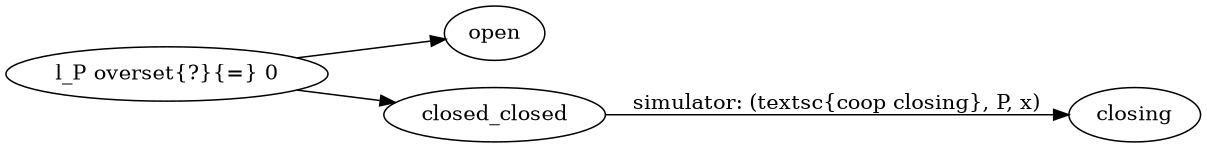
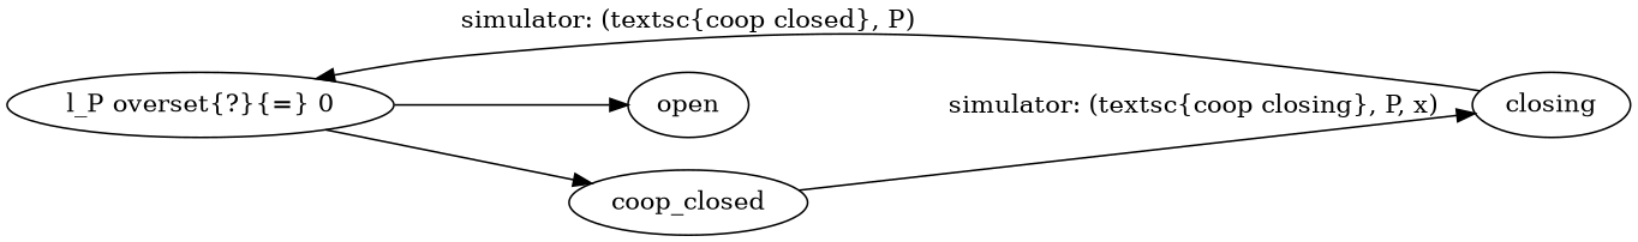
  digraph {
    rankdir=LR
    open [texlbl="\textsc{open}"]
    closing [texlbl="\textsc{coop} \textsc{closing}"]
    n3 [label="l_P \overset{?}{=} 0" style=diamond]
-   coop_closed [texlbl="\textsc{coop closed}" label=closed_closed]
+   coop_closed [texlbl="\textsc{coop closed}"]
+   closing -> n3 [label="\simulator: (\textsc{coop closed}, P)"]
    n3 -> open [texlbl="False; $\text{bal}_P \gets \text{bal}_P + x$; $l_P \gets l_P - 1$"]
    n3 -> coop_closed [texlbl="True; $\text{bal}_P \gets \text{bal}_P + x$"]
    coop_closed -> closing [label="\simulator: (\textsc{coop closing}, P, x)"]
  }
